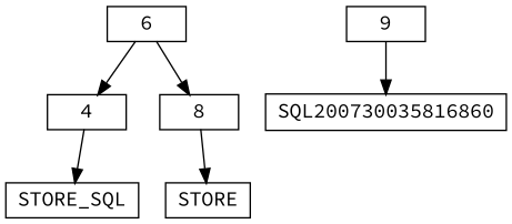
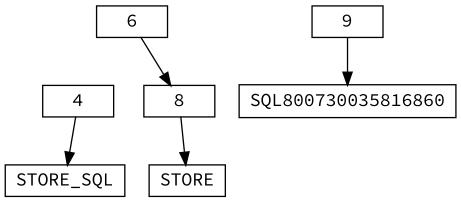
  digraph {
    fontname="Source Code Pro"
    node [fontname="Source Code Pro" shape=record]
    edge [fontname="Source Code Pro"]
    n1 [height=.1 label=4]
    n2 [height=.1 label=STORE_SQL]
    n3 [height=.1 label=8]
    n4 [height=.1 label=STORE]
    n5 [height=.1 label=9]
-   n6 [height=.1 label=SQL200730035816860]
+   n6 [height=.1 label=SQL800730035816860]
    6 [height=.1]
    n1 -> n2
    n3 -> n4
    n5 -> n6
-   6 -> n1
    6 -> n3
  }
